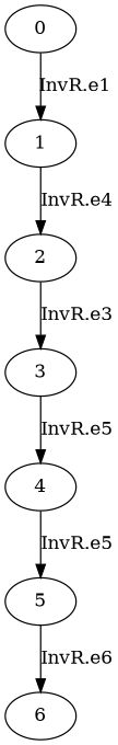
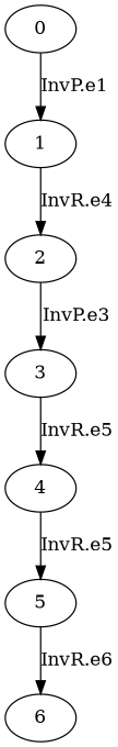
  digraph {
    0
    1
    2
    3
    4
    5
    6
-   0 -> 1 [label="InvR.e1"]
+   0 -> 1 [label="InvP.e1"]
    1 -> 2 [label="InvR.e4"]
-   2 -> 3 [label="InvR.e3"]
+   2 -> 3 [label="InvP.e3"]
    3 -> 4 [label="InvR.e5"]
    4 -> 5 [label="InvR.e5"]
    5 -> 6 [label="InvR.e6"]
  }
